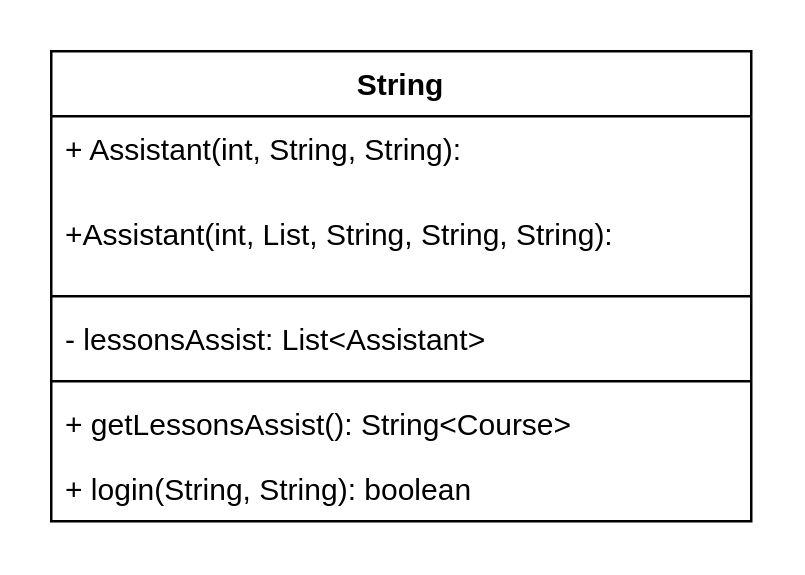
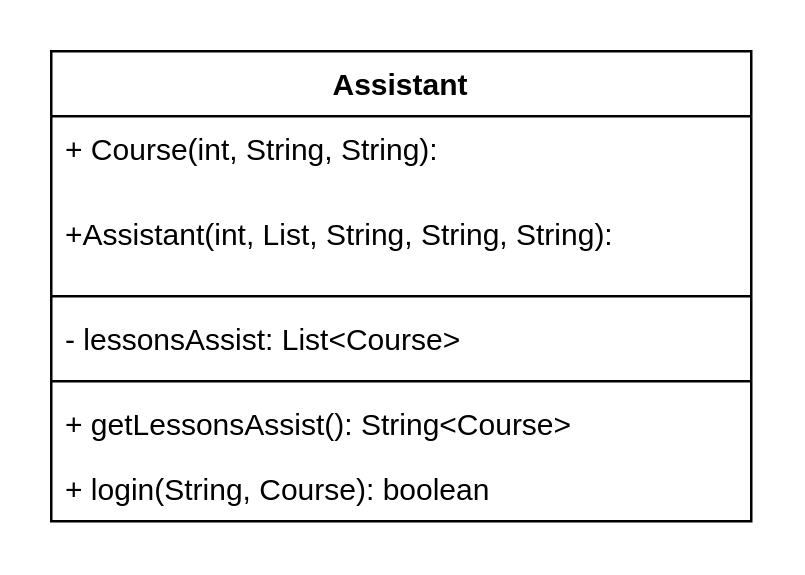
  <mxCell id="0" />
  <mxCell id="1" parent="0" />
- <mxCell id="2" value="String" style="swimlane;fontStyle=1;align=center;verticalAlign=top;childLayout=stackLayout;horizontal=1;startSize=26;horizontalStack=0;resizeParent=1;resizeParentMax=0;resizeLast=0;collapsible=1;marginBottom=0;whiteSpace=wrap;html=1;" parent="1" vertex="1"><mxGeometry x="20" y="20" width="280" height="188" as="geometry" /></mxCell>
- <mxCell id="3" value="+ Assistant(int, String, String):" style="text;strokeColor=none;fillColor=none;align=left;verticalAlign=top;spacingLeft=4;spacingRight=4;overflow=hidden;rotatable=0;points=[[0,0.5],[1,0.5]];portConstraint=eastwest;whiteSpace=wrap;html=1;" parent="2" vertex="1"><mxGeometry y="26" width="280" height="34" as="geometry" /></mxCell>
+ <mxCell id="2" value="Assistant" style="swimlane;fontStyle=1;align=center;verticalAlign=top;childLayout=stackLayout;horizontal=1;startSize=26;horizontalStack=0;resizeParent=1;resizeParentMax=0;resizeLast=0;collapsible=1;marginBottom=0;whiteSpace=wrap;html=1;" parent="1" vertex="1"><mxGeometry x="20" y="20" width="280" height="188" as="geometry" /></mxCell>
+ <mxCell id="3" value="+ Course(int, String, String):" style="text;strokeColor=none;fillColor=none;align=left;verticalAlign=top;spacingLeft=4;spacingRight=4;overflow=hidden;rotatable=0;points=[[0,0.5],[1,0.5]];portConstraint=eastwest;whiteSpace=wrap;html=1;" parent="2" vertex="1"><mxGeometry y="26" width="280" height="34" as="geometry" /></mxCell>
  <mxCell id="4" value="+Assistant(int, List, String, String, String):" style="text;strokeColor=none;fillColor=none;align=left;verticalAlign=top;spacingLeft=4;spacingRight=4;overflow=hidden;rotatable=0;points=[[0,0.5],[1,0.5]];portConstraint=eastwest;whiteSpace=wrap;html=1;" parent="2" vertex="1"><mxGeometry y="60" width="280" height="34" as="geometry" /></mxCell>
  <mxCell id="5" value="" style="line;strokeWidth=1;fillColor=none;align=left;verticalAlign=middle;spacingTop=-1;spacingLeft=3;spacingRight=3;rotatable=0;labelPosition=right;points=[];portConstraint=eastwest;strokeColor=inherit;" parent="2" vertex="1"><mxGeometry y="94" width="280" height="8" as="geometry" /></mxCell>
- <mxCell id="6" value="- lessonsAssist: List&amp;lt;Assistant&amp;gt;" style="text;strokeColor=none;fillColor=none;align=left;verticalAlign=top;spacingLeft=4;spacingRight=4;overflow=hidden;rotatable=0;points=[[0,0.5],[1,0.5]];portConstraint=eastwest;whiteSpace=wrap;html=1;" parent="2" vertex="1"><mxGeometry y="102" width="280" height="26" as="geometry" /></mxCell>
+ <mxCell id="6" value="- lessonsAssist: List&amp;lt;Course&amp;gt;" style="text;strokeColor=none;fillColor=none;align=left;verticalAlign=top;spacingLeft=4;spacingRight=4;overflow=hidden;rotatable=0;points=[[0,0.5],[1,0.5]];portConstraint=eastwest;whiteSpace=wrap;html=1;" parent="2" vertex="1"><mxGeometry y="102" width="280" height="26" as="geometry" /></mxCell>
  <mxCell id="7" value="" style="line;strokeWidth=1;fillColor=none;align=left;verticalAlign=middle;spacingTop=-1;spacingLeft=3;spacingRight=3;rotatable=0;labelPosition=right;points=[];portConstraint=eastwest;strokeColor=inherit;" parent="2" vertex="1"><mxGeometry y="128" width="280" height="8" as="geometry" /></mxCell>
  <mxCell id="8" value="+ getLessonsAssist(): String&amp;lt;Course&amp;gt;" style="text;strokeColor=none;fillColor=none;align=left;verticalAlign=top;spacingLeft=4;spacingRight=4;overflow=hidden;rotatable=0;points=[[0,0.5],[1,0.5]];portConstraint=eastwest;whiteSpace=wrap;html=1;" parent="2" vertex="1"><mxGeometry y="136" width="280" height="26" as="geometry" /></mxCell>
- <mxCell id="9" value="+ login(String, String): boolean" style="text;strokeColor=none;fillColor=none;align=left;verticalAlign=top;spacingLeft=4;spacingRight=4;overflow=hidden;rotatable=0;points=[[0,0.5],[1,0.5]];portConstraint=eastwest;whiteSpace=wrap;html=1;" parent="2" vertex="1"><mxGeometry y="162" width="280" height="26" as="geometry" /></mxCell>
+ <mxCell id="9" value="+ login(String, Course): boolean" style="text;strokeColor=none;fillColor=none;align=left;verticalAlign=top;spacingLeft=4;spacingRight=4;overflow=hidden;rotatable=0;points=[[0,0.5],[1,0.5]];portConstraint=eastwest;whiteSpace=wrap;html=1;" parent="2" vertex="1"><mxGeometry y="162" width="280" height="26" as="geometry" /></mxCell>
